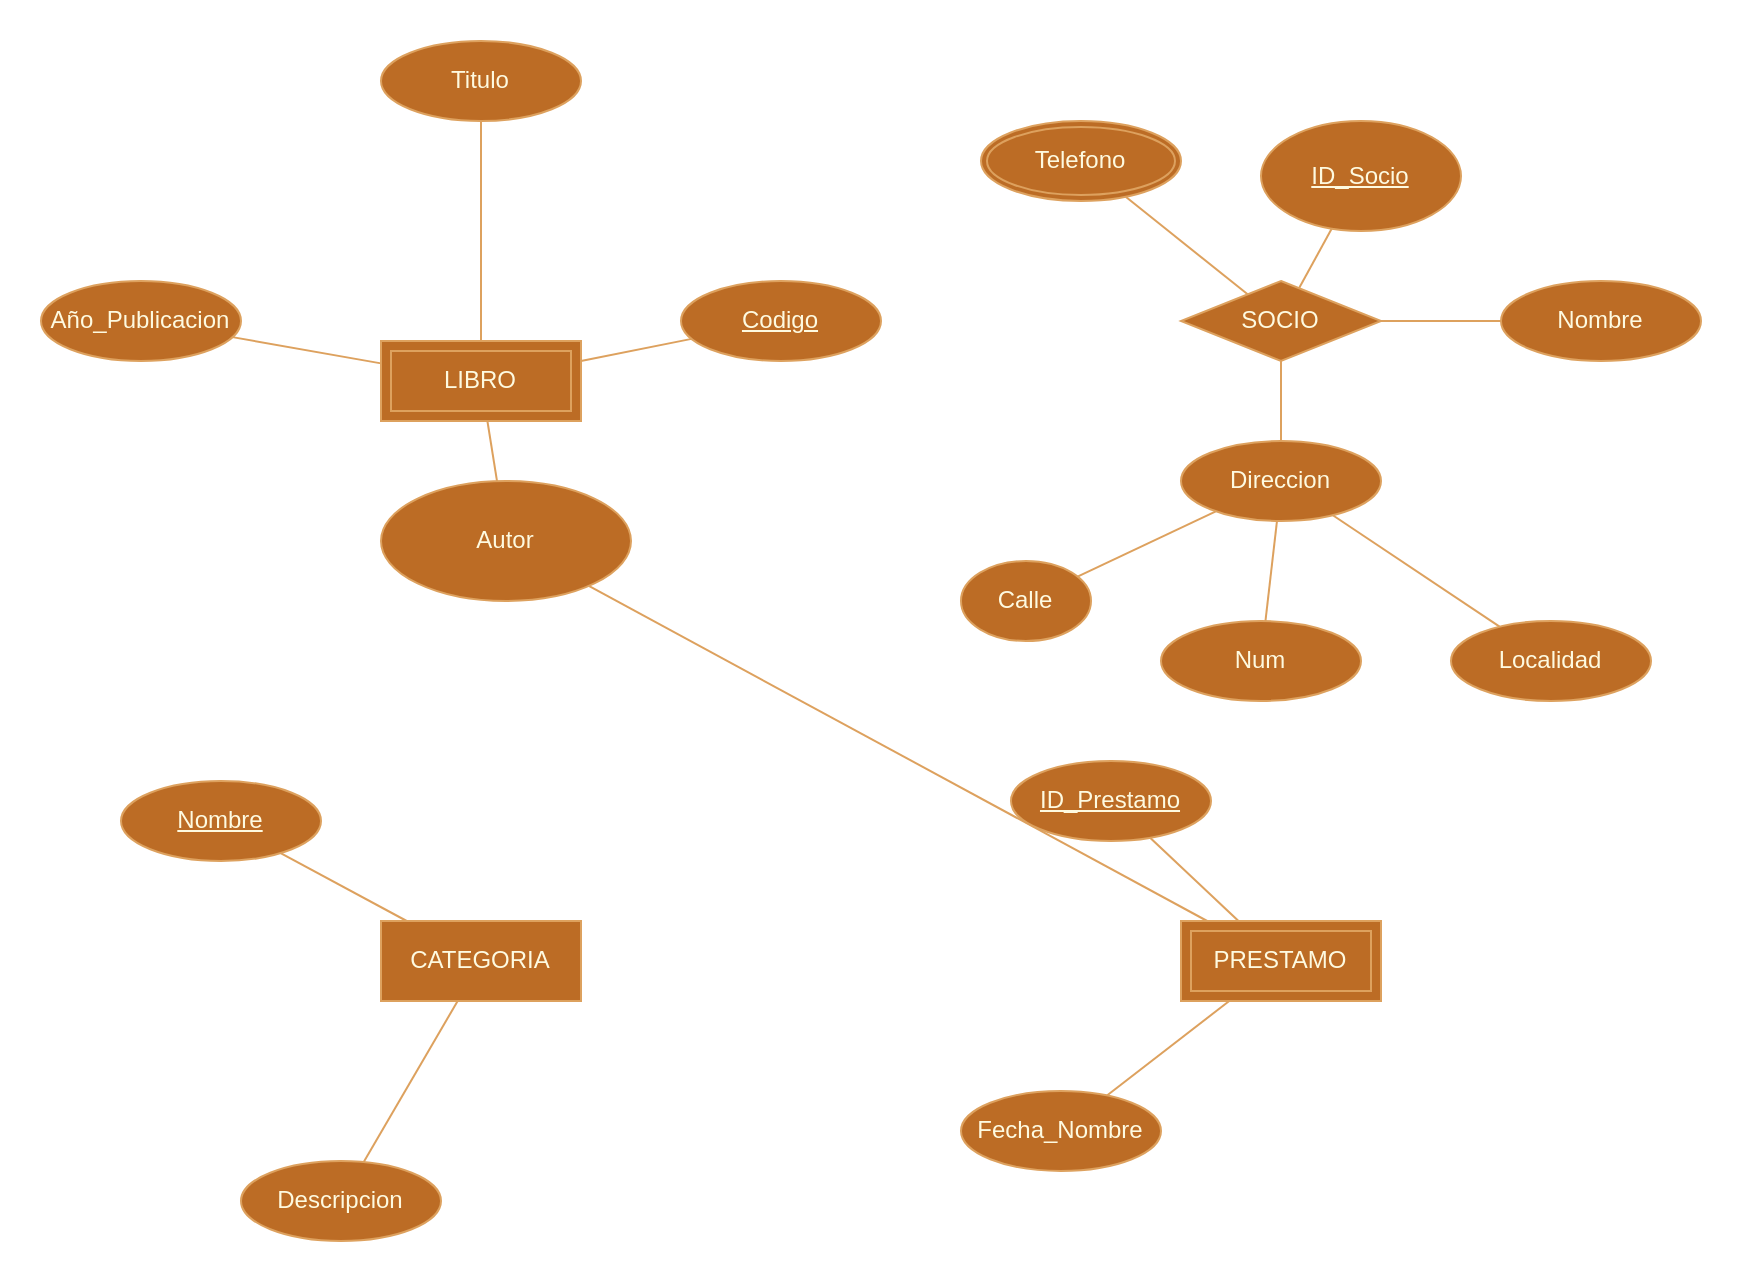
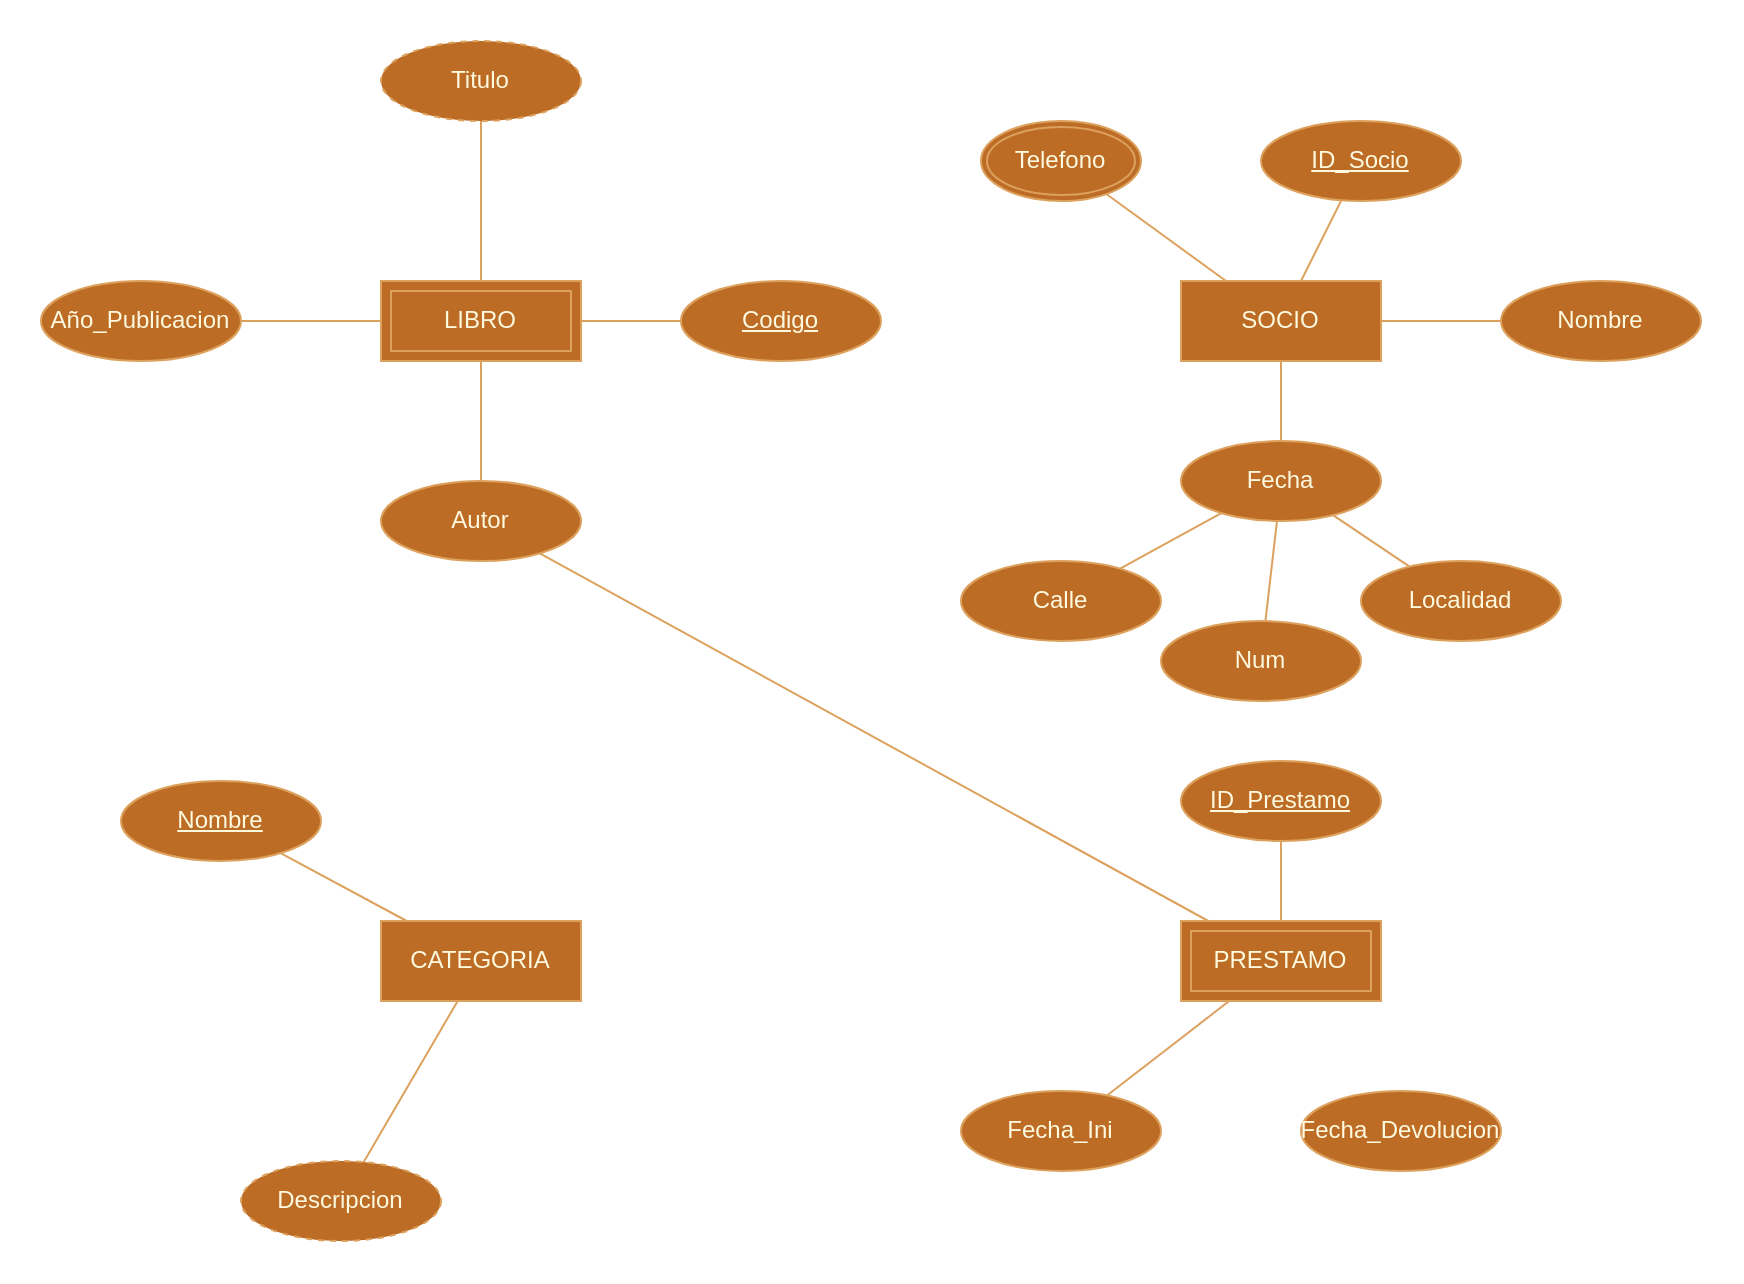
  <mxCell id="0" />
  <mxCell id="1" parent="0" />
  <mxCell id="2" style="edgeStyle=none;shape=connector;rounded=0;orthogonalLoop=1;jettySize=auto;html=1;labelBackgroundColor=default;strokeColor=#DDA15E;align=center;verticalAlign=middle;fontFamily=Helvetica;fontSize=11;fontColor=#FEFAE0;endArrow=none;endFill=0;fillColor=#BC6C25;" edge="1" parent="1" source="6" target="22"><mxGeometry relative="1" as="geometry" /></mxCell>
  <mxCell id="3" style="edgeStyle=none;shape=connector;rounded=0;orthogonalLoop=1;jettySize=auto;html=1;entryX=0.5;entryY=1;entryDx=0;entryDy=0;labelBackgroundColor=default;strokeColor=#DDA15E;align=center;verticalAlign=middle;fontFamily=Helvetica;fontSize=11;fontColor=#FEFAE0;endArrow=none;endFill=0;fillColor=#BC6C25;" edge="1" parent="1" source="6" target="19"><mxGeometry relative="1" as="geometry" /></mxCell>
  <mxCell id="4" style="edgeStyle=none;shape=connector;rounded=0;orthogonalLoop=1;jettySize=auto;html=1;labelBackgroundColor=default;strokeColor=#DDA15E;align=center;verticalAlign=middle;fontFamily=Helvetica;fontSize=11;fontColor=#FEFAE0;endArrow=none;endFill=0;fillColor=#BC6C25;" edge="1" parent="1" source="6" target="21"><mxGeometry relative="1" as="geometry" /></mxCell>
  <mxCell id="5" style="edgeStyle=none;shape=connector;rounded=0;orthogonalLoop=1;jettySize=auto;html=1;labelBackgroundColor=default;strokeColor=#DDA15E;align=center;verticalAlign=middle;fontFamily=Helvetica;fontSize=11;fontColor=#FEFAE0;endArrow=none;endFill=0;fillColor=#BC6C25;" edge="1" parent="1" source="6" target="20"><mxGeometry relative="1" as="geometry" /></mxCell>
- <mxCell id="6" value="LIBRO" style="shape=ext;margin=3;double=1;whiteSpace=wrap;html=1;align=center;labelBackgroundColor=none;fillColor=#BC6C25;strokeColor=#DDA15E;fontColor=#FEFAE0;" vertex="1" parent="1"><mxGeometry x="190" y="170" width="100" height="40" as="geometry" /></mxCell>
+ <mxCell id="6" value="LIBRO" style="shape=ext;margin=3;double=1;whiteSpace=wrap;html=1;align=center;labelBackgroundColor=none;fillColor=#BC6C25;strokeColor=#DDA15E;fontColor=#FEFAE0;" vertex="1" parent="1"><mxGeometry x="190" y="140" width="100" height="40" as="geometry" /></mxCell>
  <mxCell id="7" style="rounded=0;orthogonalLoop=1;jettySize=auto;html=1;strokeColor=#DDA15E;fontColor=#FEFAE0;fillColor=#BC6C25;endArrow=none;endFill=0;" edge="1" parent="1" source="10" target="21"><mxGeometry relative="1" as="geometry" /></mxCell>
  <mxCell id="8" style="edgeStyle=none;shape=connector;rounded=0;orthogonalLoop=1;jettySize=auto;html=1;labelBackgroundColor=default;strokeColor=#DDA15E;align=center;verticalAlign=middle;fontFamily=Helvetica;fontSize=11;fontColor=#FEFAE0;endArrow=none;endFill=0;fillColor=#BC6C25;" edge="1" parent="1" source="10" target="36"><mxGeometry relative="1" as="geometry" /></mxCell>
  <mxCell id="9" style="edgeStyle=none;shape=connector;rounded=0;orthogonalLoop=1;jettySize=auto;html=1;labelBackgroundColor=default;strokeColor=#DDA15E;align=center;verticalAlign=middle;fontFamily=Helvetica;fontSize=11;fontColor=#FEFAE0;endArrow=none;endFill=0;fillColor=#BC6C25;" edge="1" parent="1" source="10" target="35"><mxGeometry relative="1" as="geometry" /></mxCell>
  <mxCell id="10" value="PRESTAMO" style="shape=ext;margin=3;double=1;whiteSpace=wrap;html=1;align=center;labelBackgroundColor=none;fillColor=#BC6C25;strokeColor=#DDA15E;fontColor=#FEFAE0;" vertex="1" parent="1"><mxGeometry x="590" y="460" width="100" height="40" as="geometry" /></mxCell>
  <mxCell id="11" style="edgeStyle=none;shape=connector;rounded=0;orthogonalLoop=1;jettySize=auto;html=1;labelBackgroundColor=default;strokeColor=#DDA15E;align=center;verticalAlign=middle;fontFamily=Helvetica;fontSize=11;fontColor=#FEFAE0;endArrow=none;endFill=0;fillColor=#BC6C25;" edge="1" parent="1" source="13" target="33"><mxGeometry relative="1" as="geometry" /></mxCell>
  <mxCell id="12" style="edgeStyle=none;shape=connector;rounded=0;orthogonalLoop=1;jettySize=auto;html=1;labelBackgroundColor=default;strokeColor=#DDA15E;align=center;verticalAlign=middle;fontFamily=Helvetica;fontSize=11;fontColor=#FEFAE0;endArrow=none;endFill=0;fillColor=#BC6C25;" edge="1" parent="1" source="13" target="34"><mxGeometry relative="1" as="geometry" /></mxCell>
  <mxCell id="13" value="CATEGORIA" style="whiteSpace=wrap;html=1;align=center;strokeColor=#DDA15E;fontColor=#FEFAE0;fillColor=#BC6C25;" vertex="1" parent="1"><mxGeometry x="190" y="460" width="100" height="40" as="geometry" /></mxCell>
  <mxCell id="14" style="edgeStyle=none;shape=connector;rounded=0;orthogonalLoop=1;jettySize=auto;html=1;labelBackgroundColor=default;strokeColor=#DDA15E;align=center;verticalAlign=middle;fontFamily=Helvetica;fontSize=11;fontColor=#FEFAE0;endArrow=none;endFill=0;fillColor=#BC6C25;" edge="1" parent="1" source="18" target="29"><mxGeometry relative="1" as="geometry" /></mxCell>
  <mxCell id="15" style="edgeStyle=none;shape=connector;rounded=0;orthogonalLoop=1;jettySize=auto;html=1;labelBackgroundColor=default;strokeColor=#DDA15E;align=center;verticalAlign=middle;fontFamily=Helvetica;fontSize=11;fontColor=#FEFAE0;endArrow=none;endFill=0;fillColor=#BC6C25;" edge="1" parent="1" source="18" target="25"><mxGeometry relative="1" as="geometry" /></mxCell>
  <mxCell id="16" style="edgeStyle=none;shape=connector;rounded=0;orthogonalLoop=1;jettySize=auto;html=1;labelBackgroundColor=default;strokeColor=#DDA15E;align=center;verticalAlign=middle;fontFamily=Helvetica;fontSize=11;fontColor=#FEFAE0;endArrow=none;endFill=0;fillColor=#BC6C25;" edge="1" parent="1" source="18" target="24"><mxGeometry relative="1" as="geometry" /></mxCell>
  <mxCell id="17" style="edgeStyle=none;shape=connector;rounded=0;orthogonalLoop=1;jettySize=auto;html=1;labelBackgroundColor=default;strokeColor=#DDA15E;align=center;verticalAlign=middle;fontFamily=Helvetica;fontSize=11;fontColor=#FEFAE0;endArrow=none;endFill=0;fillColor=#BC6C25;" edge="1" parent="1" source="18" target="23"><mxGeometry relative="1" as="geometry" /></mxCell>
- <mxCell id="18" value="SOCIO" style="rhombus;whiteSpace=wrap;html=1;align=center;strokeColor=#DDA15E;fontColor=#FEFAE0;fillColor=#BC6C25;" vertex="1" parent="1"><mxGeometry x="590" y="140" width="100" height="40" as="geometry" /></mxCell>
- <mxCell id="19" value="Titulo" style="ellipse;whiteSpace=wrap;html=1;align=center;strokeColor=#DDA15E;fontColor=#FEFAE0;fillColor=#BC6C25;" vertex="1" parent="1"><mxGeometry x="190" y="20" width="100" height="40" as="geometry" /></mxCell>
+ <mxCell id="18" value="SOCIO" style="whiteSpace=wrap;html=1;align=center;strokeColor=#DDA15E;fontColor=#FEFAE0;fillColor=#BC6C25;" vertex="1" parent="1"><mxGeometry x="590" y="140" width="100" height="40" as="geometry" /></mxCell>
+ <mxCell id="19" value="Titulo" style="ellipse;whiteSpace=wrap;html=1;align=center;strokeColor=#DDA15E;fontColor=#FEFAE0;fillColor=#BC6C25;dashed=1;" vertex="1" parent="1"><mxGeometry x="190" y="20" width="100" height="40" as="geometry" /></mxCell>
  <mxCell id="20" value="Año_Publicacion" style="ellipse;whiteSpace=wrap;html=1;align=center;strokeColor=#DDA15E;fontColor=#FEFAE0;fillColor=#BC6C25;" vertex="1" parent="1"><mxGeometry x="20" y="140" width="100" height="40" as="geometry" /></mxCell>
- <mxCell id="21" value="Autor" style="ellipse;whiteSpace=wrap;html=1;align=center;strokeColor=#DDA15E;fontColor=#FEFAE0;fillColor=#BC6C25;" vertex="1" parent="1"><mxGeometry x="190" y="240" width="125" height="60" as="geometry" /></mxCell>
+ <mxCell id="21" value="Autor" style="ellipse;whiteSpace=wrap;html=1;align=center;strokeColor=#DDA15E;fontColor=#FEFAE0;fillColor=#BC6C25;" vertex="1" parent="1"><mxGeometry x="190" y="240" width="100" height="40" as="geometry" /></mxCell>
  <mxCell id="22" value="Codigo" style="ellipse;whiteSpace=wrap;html=1;align=center;fontStyle=4;strokeColor=#DDA15E;fontColor=#FEFAE0;fillColor=#BC6C25;" vertex="1" parent="1"><mxGeometry x="340" y="140" width="100" height="40" as="geometry" /></mxCell>
- <mxCell id="23" value="Telefono" style="ellipse;shape=doubleEllipse;margin=3;whiteSpace=wrap;html=1;align=center;strokeColor=#DDA15E;fontColor=#FEFAE0;fillColor=#BC6C25;" vertex="1" parent="1"><mxGeometry x="490" y="60" width="100" height="40" as="geometry" /></mxCell>
- <mxCell id="24" value="ID_Socio" style="ellipse;whiteSpace=wrap;html=1;align=center;fontStyle=4;strokeColor=#DDA15E;fontColor=#FEFAE0;fillColor=#BC6C25;" vertex="1" parent="1"><mxGeometry x="630" y="60" width="100" height="55" as="geometry" /></mxCell>
+ <mxCell id="23" value="Telefono" style="ellipse;shape=doubleEllipse;margin=3;whiteSpace=wrap;html=1;align=center;strokeColor=#DDA15E;fontColor=#FEFAE0;fillColor=#BC6C25;" vertex="1" parent="1"><mxGeometry x="490" y="60" width="80" height="40" as="geometry" /></mxCell>
+ <mxCell id="24" value="ID_Socio" style="ellipse;whiteSpace=wrap;html=1;align=center;fontStyle=4;strokeColor=#DDA15E;fontColor=#FEFAE0;fillColor=#BC6C25;" vertex="1" parent="1"><mxGeometry x="630" y="60" width="100" height="40" as="geometry" /></mxCell>
  <mxCell id="25" value="Nombre" style="ellipse;whiteSpace=wrap;html=1;align=center;strokeColor=#DDA15E;fontColor=#FEFAE0;fillColor=#BC6C25;" vertex="1" parent="1"><mxGeometry x="750" y="140" width="100" height="40" as="geometry" /></mxCell>
  <mxCell id="26" style="edgeStyle=none;shape=connector;rounded=0;orthogonalLoop=1;jettySize=auto;html=1;labelBackgroundColor=default;strokeColor=#DDA15E;align=center;verticalAlign=middle;fontFamily=Helvetica;fontSize=11;fontColor=#FEFAE0;endArrow=none;endFill=0;fillColor=#BC6C25;" edge="1" parent="1" source="29" target="30"><mxGeometry relative="1" as="geometry" /></mxCell>
  <mxCell id="27" style="edgeStyle=none;shape=connector;rounded=0;orthogonalLoop=1;jettySize=auto;html=1;labelBackgroundColor=default;strokeColor=#DDA15E;align=center;verticalAlign=middle;fontFamily=Helvetica;fontSize=11;fontColor=#FEFAE0;endArrow=none;endFill=0;fillColor=#BC6C25;" edge="1" parent="1" source="29" target="31"><mxGeometry relative="1" as="geometry" /></mxCell>
  <mxCell id="28" style="edgeStyle=none;shape=connector;rounded=0;orthogonalLoop=1;jettySize=auto;html=1;labelBackgroundColor=default;strokeColor=#DDA15E;align=center;verticalAlign=middle;fontFamily=Helvetica;fontSize=11;fontColor=#FEFAE0;endArrow=none;endFill=0;fillColor=#BC6C25;" edge="1" parent="1" source="29" target="32"><mxGeometry relative="1" as="geometry" /></mxCell>
- <mxCell id="29" value="Direccion" style="ellipse;whiteSpace=wrap;html=1;align=center;strokeColor=#DDA15E;fontColor=#FEFAE0;fillColor=#BC6C25;" vertex="1" parent="1"><mxGeometry x="590" y="220" width="100" height="40" as="geometry" /></mxCell>
- <mxCell id="30" value="Calle" style="ellipse;whiteSpace=wrap;html=1;align=center;strokeColor=#DDA15E;fontColor=#FEFAE0;fillColor=#BC6C25;" vertex="1" parent="1"><mxGeometry x="480" y="280" width="65" height="40" as="geometry" /></mxCell>
+ <mxCell id="29" value="Fecha" style="ellipse;whiteSpace=wrap;html=1;align=center;strokeColor=#DDA15E;fontColor=#FEFAE0;fillColor=#BC6C25;" vertex="1" parent="1"><mxGeometry x="590" y="220" width="100" height="40" as="geometry" /></mxCell>
+ <mxCell id="30" value="Calle" style="ellipse;whiteSpace=wrap;html=1;align=center;strokeColor=#DDA15E;fontColor=#FEFAE0;fillColor=#BC6C25;" vertex="1" parent="1"><mxGeometry x="480" y="280" width="100" height="40" as="geometry" /></mxCell>
  <mxCell id="31" value="Num" style="ellipse;whiteSpace=wrap;html=1;align=center;strokeColor=#DDA15E;fontColor=#FEFAE0;fillColor=#BC6C25;" vertex="1" parent="1"><mxGeometry x="580" y="310" width="100" height="40" as="geometry" /></mxCell>
- <mxCell id="32" value="Localidad" style="ellipse;whiteSpace=wrap;html=1;align=center;strokeColor=#DDA15E;fontColor=#FEFAE0;fillColor=#BC6C25;" vertex="1" parent="1"><mxGeometry x="725" y="310" width="100" height="40" as="geometry" /></mxCell>
+ <mxCell id="32" value="Localidad" style="ellipse;whiteSpace=wrap;html=1;align=center;strokeColor=#DDA15E;fontColor=#FEFAE0;fillColor=#BC6C25;" vertex="1" parent="1"><mxGeometry x="680" y="280" width="100" height="40" as="geometry" /></mxCell>
  <mxCell id="33" value="Nombre" style="ellipse;whiteSpace=wrap;html=1;align=center;fontStyle=4;strokeColor=#DDA15E;fontColor=#FEFAE0;fillColor=#BC6C25;" vertex="1" parent="1"><mxGeometry x="60" y="390" width="100" height="40" as="geometry" /></mxCell>
- <mxCell id="34" value="Descripcion" style="ellipse;whiteSpace=wrap;html=1;align=center;strokeColor=#DDA15E;fontColor=#FEFAE0;fillColor=#BC6C25;" vertex="1" parent="1"><mxGeometry x="120" y="580" width="100" height="40" as="geometry" /></mxCell>
- <mxCell id="35" value="ID_Prestamo" style="ellipse;whiteSpace=wrap;html=1;align=center;fontStyle=4;strokeColor=#DDA15E;fontColor=#FEFAE0;fillColor=#BC6C25;" vertex="1" parent="1"><mxGeometry x="505" y="380" width="100" height="40" as="geometry" /></mxCell>
- <mxCell id="36" value="Fecha_Nombre" style="ellipse;whiteSpace=wrap;html=1;align=center;strokeColor=#DDA15E;fontColor=#FEFAE0;fillColor=#BC6C25;" vertex="1" parent="1"><mxGeometry x="480" y="545" width="100" height="40" as="geometry" /></mxCell>
+ <mxCell id="34" value="Descripcion" style="ellipse;whiteSpace=wrap;html=1;align=center;strokeColor=#DDA15E;fontColor=#FEFAE0;fillColor=#BC6C25;dashed=1;" vertex="1" parent="1"><mxGeometry x="120" y="580" width="100" height="40" as="geometry" /></mxCell>
+ <mxCell id="35" value="ID_Prestamo" style="ellipse;whiteSpace=wrap;html=1;align=center;fontStyle=4;strokeColor=#DDA15E;fontColor=#FEFAE0;fillColor=#BC6C25;" vertex="1" parent="1"><mxGeometry x="590" y="380" width="100" height="40" as="geometry" /></mxCell>
+ <mxCell id="36" value="Fecha_Ini" style="ellipse;whiteSpace=wrap;html=1;align=center;strokeColor=#DDA15E;fontColor=#FEFAE0;fillColor=#BC6C25;" vertex="1" parent="1"><mxGeometry x="480" y="545" width="100" height="40" as="geometry" /></mxCell>
+ <mxCell id="37" value="Fecha_Devolucion" style="ellipse;whiteSpace=wrap;html=1;align=center;strokeColor=#DDA15E;fontColor=#FEFAE0;fillColor=#BC6C25;" vertex="1" parent="1"><mxGeometry x="650" y="545" width="100" height="40" as="geometry" /></mxCell>
